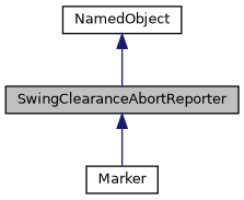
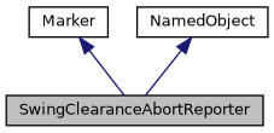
  digraph {
    node [color=black fillcolor=white fontname=Helvetica fontsize=10 shape=record style=filled]
    edge [color=midnightblue dir=back fontname=Helvetica fontsize=10 labelfontname=Helvetica labelfontsize=10 style=solid]
    n1 [fillcolor=grey75 fontcolor=black height=0.2 label=SwingClearanceAbortReporter width=0.4]
    n2 [height=0.2 label=Marker width=0.4]
    n3 [height=0.2 label=NamedObject width=0.4]
-   n1 -> n2
+   n2 -> n1
    n3 -> n1
  }
